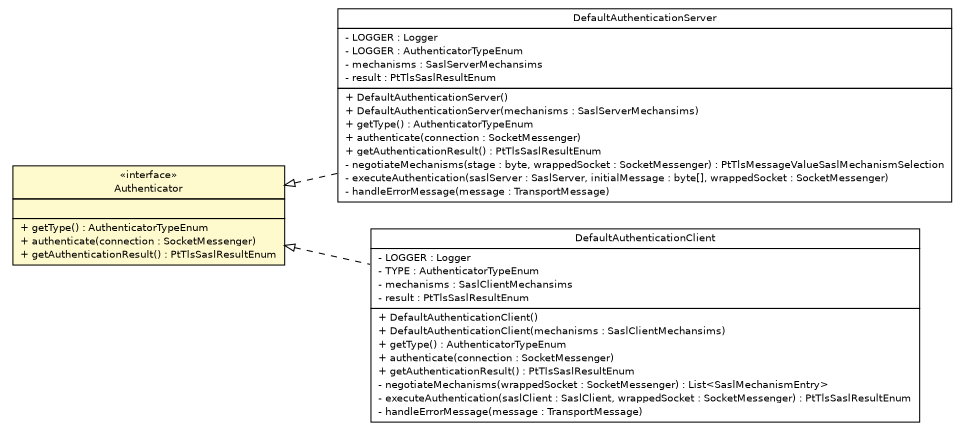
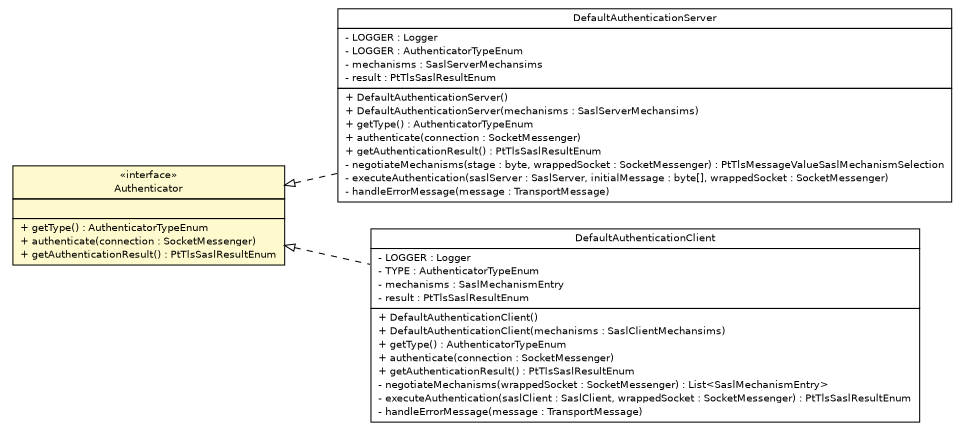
  digraph {
    nodesep=0.25
    rankdir=LR
    ranksep=0.5
    node [fontcolor=black fontname=Helvetica fontsize=10.0 shape=plaintext]
    edge [arrowtail=empty dir=back fontname=Helvetica fontsize=10 headport=p labelfontname=Helvetica labelfontsize=10 style=dashed tailport=p]
    n1 [label=<<table title="org.ietf.nea.pt.socket.Authenticator" border="0" cellborder="1" cellspacing="0" cellpadding="2" port="p" bgcolor="lemonChiffon" href="./Authenticator.html"> 		<tr><td><table border="0" cellspacing="0" cellpadding="1"> <tr><td align="center" balign="center"> &#171;interface&#187; </td></tr> <tr><td align="center" balign="center"> Authenticator </td></tr> 		</table></td></tr> 		<tr><td><table border="0" cellspacing="0" cellpadding="1"> <tr><td align="left" balign="left">  </td></tr> 		</table></td></tr> 		<tr><td><table border="0" cellspacing="0" cellpadding="1"> <tr><td align="left" balign="left"> + getType() : AuthenticatorTypeEnum </td></tr> <tr><td align="left" balign="left"> + authenticate(connection : SocketMessenger) </td></tr> <tr><td align="left" balign="left"> + getAuthenticationResult() : PtTlsSaslResultEnum </td></tr> 		</table></td></tr> 		</table>>]
    n2 [label=<<table title="org.ietf.nea.pt.socket.simple.DefaultAuthenticationServer" border="0" cellborder="1" cellspacing="0" cellpadding="2" port="p" href="./simple/DefaultAuthenticationServer.html"> 		<tr><td><table border="0" cellspacing="0" cellpadding="1"> <tr><td align="center" balign="center"> DefaultAuthenticationServer </td></tr> 		</table></td></tr> 		<tr><td><table border="0" cellspacing="0" cellpadding="1"> <tr><td align="left" balign="left"> - LOGGER : Logger </td></tr> <tr><td align="left" balign="left"> - LOGGER : AuthenticatorTypeEnum </td></tr> <tr><td align="left" balign="left"> - mechanisms : SaslServerMechansims </td></tr> <tr><td align="left" balign="left"> - result : PtTlsSaslResultEnum </td></tr> 		</table></td></tr> 		<tr><td><table border="0" cellspacing="0" cellpadding="1"> <tr><td align="left" balign="left"> + DefaultAuthenticationServer() </td></tr> <tr><td align="left" balign="left"> + DefaultAuthenticationServer(mechanisms : SaslServerMechansims) </td></tr> <tr><td align="left" balign="left"> + getType() : AuthenticatorTypeEnum </td></tr> <tr><td align="left" balign="left"> + authenticate(connection : SocketMessenger) </td></tr> <tr><td align="left" balign="left"> + getAuthenticationResult() : PtTlsSaslResultEnum </td></tr> <tr><td align="left" balign="left"> - negotiateMechanisms(stage : byte, wrappedSocket : SocketMessenger) : PtTlsMessageValueSaslMechanismSelection </td></tr> <tr><td align="left" balign="left"> - executeAuthentication(saslServer : SaslServer, initialMessage : byte[], wrappedSocket : SocketMessenger) </td></tr> <tr><td align="left" balign="left"> - handleErrorMessage(message : TransportMessage) </td></tr> 		</table></td></tr> 		</table>>]
-   n3 [label=<<table title="org.ietf.nea.pt.socket.simple.DefaultAuthenticationClient" border="0" cellborder="1" cellspacing="0" cellpadding="2" port="p" href="./simple/DefaultAuthenticationClient.html"> 		<tr><td><table border="0" cellspacing="0" cellpadding="1"> <tr><td align="center" balign="center"> DefaultAuthenticationClient </td></tr> 		</table></td></tr> 		<tr><td><table border="0" cellspacing="0" cellpadding="1"> <tr><td align="left" balign="left"> - LOGGER : Logger </td></tr> <tr><td align="left" balign="left"> - TYPE : AuthenticatorTypeEnum </td></tr> <tr><td align="left" balign="left"> - mechanisms : SaslClientMechansims </td></tr> <tr><td align="left" balign="left"> - result : PtTlsSaslResultEnum </td></tr> 		</table></td></tr> 		<tr><td><table border="0" cellspacing="0" cellpadding="1"> <tr><td align="left" balign="left"> + DefaultAuthenticationClient() </td></tr> <tr><td align="left" balign="left"> + DefaultAuthenticationClient(mechanisms : SaslClientMechansims) </td></tr> <tr><td align="left" balign="left"> + getType() : AuthenticatorTypeEnum </td></tr> <tr><td align="left" balign="left"> + authenticate(connection : SocketMessenger) </td></tr> <tr><td align="left" balign="left"> + getAuthenticationResult() : PtTlsSaslResultEnum </td></tr> <tr><td align="left" balign="left"> - negotiateMechanisms(wrappedSocket : SocketMessenger) : List&lt;SaslMechanismEntry&gt; </td></tr> <tr><td align="left" balign="left"> - executeAuthentication(saslClient : SaslClient, wrappedSocket : SocketMessenger) : PtTlsSaslResultEnum </td></tr> <tr><td align="left" balign="left"> - handleErrorMessage(message : TransportMessage) </td></tr> 		</table></td></tr> 		</table>>]
+   n3 [label=<<table title="org.ietf.nea.pt.socket.simple.DefaultAuthenticationClient" border="0" cellborder="1" cellspacing="0" cellpadding="2" port="p" href="./simple/DefaultAuthenticationClient.html"> 		<tr><td><table border="0" cellspacing="0" cellpadding="1"> <tr><td align="center" balign="center"> DefaultAuthenticationClient </td></tr> 		</table></td></tr> 		<tr><td><table border="0" cellspacing="0" cellpadding="1"> <tr><td align="left" balign="left"> - LOGGER : Logger </td></tr> <tr><td align="left" balign="left"> - TYPE : AuthenticatorTypeEnum </td></tr> <tr><td align="left" balign="left"> - mechanisms : SaslMechanismEntry </td></tr> <tr><td align="left" balign="left"> - result : PtTlsSaslResultEnum </td></tr> 		</table></td></tr> 		<tr><td><table border="0" cellspacing="0" cellpadding="1"> <tr><td align="left" balign="left"> + DefaultAuthenticationClient() </td></tr> <tr><td align="left" balign="left"> + DefaultAuthenticationClient(mechanisms : SaslClientMechansims) </td></tr> <tr><td align="left" balign="left"> + getType() : AuthenticatorTypeEnum </td></tr> <tr><td align="left" balign="left"> + authenticate(connection : SocketMessenger) </td></tr> <tr><td align="left" balign="left"> + getAuthenticationResult() : PtTlsSaslResultEnum </td></tr> <tr><td align="left" balign="left"> - negotiateMechanisms(wrappedSocket : SocketMessenger) : List&lt;SaslMechanismEntry&gt; </td></tr> <tr><td align="left" balign="left"> - executeAuthentication(saslClient : SaslClient, wrappedSocket : SocketMessenger) : PtTlsSaslResultEnum </td></tr> <tr><td align="left" balign="left"> - handleErrorMessage(message : TransportMessage) </td></tr> 		</table></td></tr> 		</table>>]
    n1 -> n2
    n1 -> n3
  }
